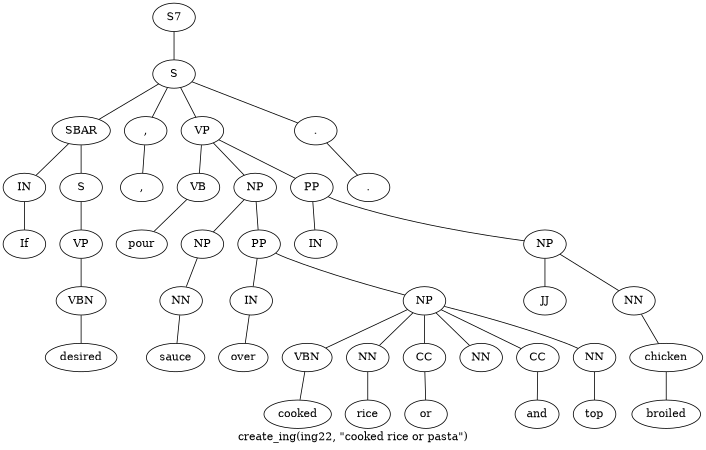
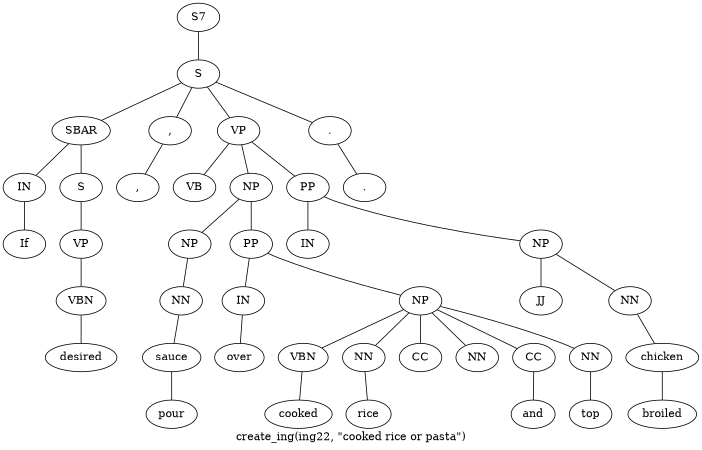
  graph {
    fontname="DejaVu Serif"
    label="create_ing(ing22, \"cooked rice or pasta\")"
    node [fontname="DejaVu Serif"]
    edge [fontname="DejaVu Serif"]
    n1 [label=S7]
    n2 [label=S]
    n3 [label=SBAR]
    n4 [label=","]
    n5 [label=VP]
    n6 [label="."]
    n7 [label=IN]
    n8 [label=S]
    n9 [label=","]
    n10 [label=VB]
    n11 [label=NP]
    n12 [label=PP]
    n13 [label="."]
    n14 [label=If]
    n15 [label=VP]
    n16 [label=VBN]
    n17 [label=desired]
    n18 [label=pour]
    n19 [label=NP]
    n20 [label=PP]
    n21 [label=IN]
    n22 [label=NP]
    n23 [label=NN]
    n24 [label=IN]
    n25 [label=NP]
    n26 [label=sauce]
    n27 [label=over]
    n28 [label=VBN]
    n29 [label=NN]
    n30 [label=CC]
    n31 [label=NN]
    n32 [label=CC]
    n33 [label=NN]
    n34 [label=cooked]
    n35 [label=rice]
-   n36 [label=or]
    n37 [label=and]
    n38 [label=top]
    n39 [label=JJ]
    n40 [label=NN]
    n41 [label=chicken]
    n42 [label=broiled]
    n1 -- n2
    n2 -- n3
    n2 -- n4
    n2 -- n5
    n2 -- n6
    n3 -- n7
    n3 -- n8
    n4 -- n9
    n5 -- n10
    n5 -- n11
    n5 -- n12
    n6 -- n13
    n7 -- n14
    n8 -- n15
-   n10 -- n18
+   n26 -- n18
    n11 -- n19
    n11 -- n20
    n12 -- n21
    n12 -- n22
    n15 -- n16
    n16 -- n17
    n19 -- n23
    n20 -- n24
    n20 -- n25
    n22 -- n39
    n22 -- n40
    n23 -- n26
    n24 -- n27
    n25 -- n28
    n25 -- n29
    n25 -- n30
    n25 -- n31
    n25 -- n32
    n25 -- n33
    n28 -- n34
    n29 -- n35
-   n30 -- n36
    n32 -- n37
    n33 -- n38
    n40 -- n41
    n41 -- n42
  }
